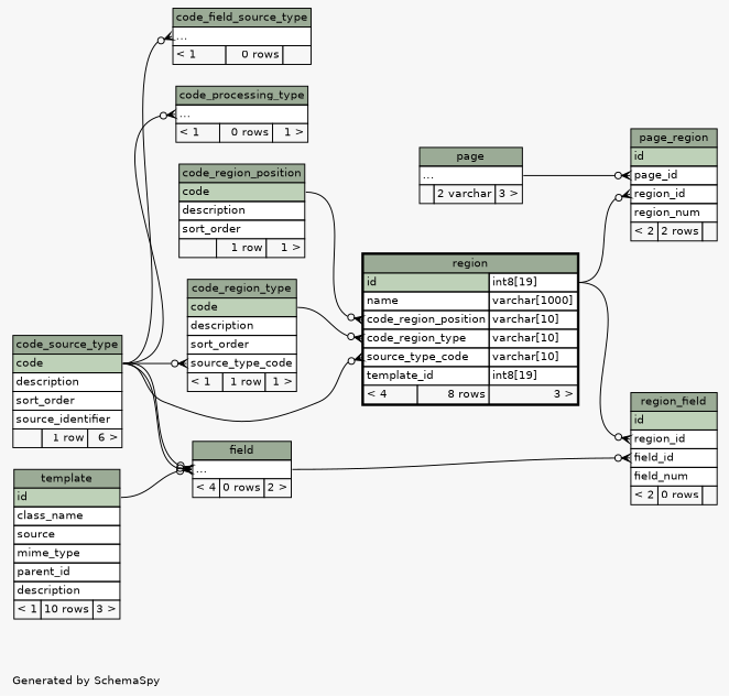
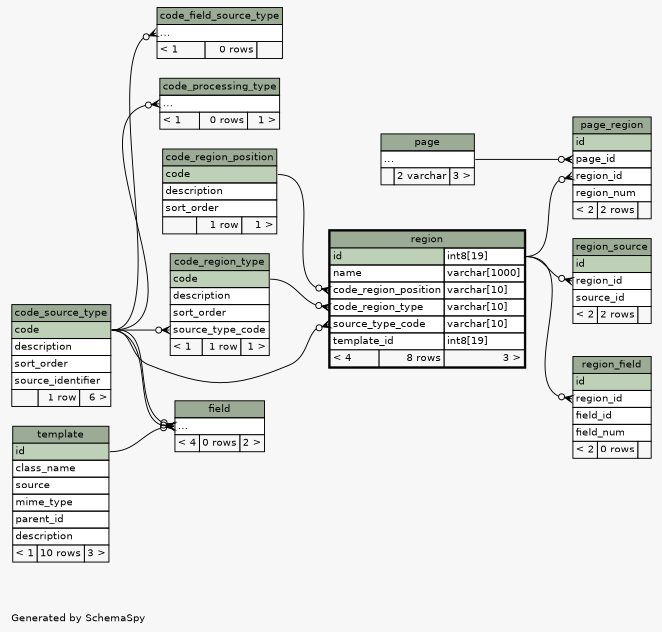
  digraph {
    bgcolor="#f7f7f7"
    fontname=Helvetica
    fontsize=11
    label="\nGenerated by SchemaSpy"
    labeljust=l
    nodesep=0.18
    rankdir=RL
    ranksep=0.46
    node [fontname=Helvetica fontsize=11 shape=plaintext]
    edge [arrowhead=none arrowsize=0.8 arrowtail=crowodot dir=back headport="code:e" tailport="elipses:w"]
    n1 [label=<     <TABLE BORDER="0" CELLBORDER="1" CELLSPACING="0" BGCOLOR="#ffffff">       <TR><TD COLSPAN="3" BGCOLOR="#9bab96" ALIGN="CENTER">code_field_source_type</TD></TR>       <TR><TD PORT="elipses" COLSPAN="3" ALIGN="LEFT">...</TD></TR>       <TR><TD ALIGN="LEFT" BGCOLOR="#f7f7f7">&lt; 1</TD><TD ALIGN="RIGHT" BGCOLOR="#f7f7f7">0 rows</TD><TD ALIGN="RIGHT" BGCOLOR="#f7f7f7">  </TD></TR>     </TABLE>>]
    n2 [label=<     <TABLE BORDER="0" CELLBORDER="1" CELLSPACING="0" BGCOLOR="#ffffff">       <TR><TD COLSPAN="3" BGCOLOR="#9bab96" ALIGN="CENTER">code_source_type</TD></TR>       <TR><TD PORT="code" COLSPAN="3" BGCOLOR="#bed1b8" ALIGN="LEFT">code</TD></TR>       <TR><TD PORT="description" COLSPAN="3" ALIGN="LEFT">description</TD></TR>       <TR><TD PORT="sort_order" COLSPAN="3" ALIGN="LEFT">sort_order</TD></TR>       <TR><TD PORT="source_identifier" COLSPAN="3" ALIGN="LEFT">source_identifier</TD></TR>       <TR><TD ALIGN="LEFT" BGCOLOR="#f7f7f7">  </TD><TD ALIGN="RIGHT" BGCOLOR="#f7f7f7">1 row</TD><TD ALIGN="RIGHT" BGCOLOR="#f7f7f7">6 &gt;</TD></TR>     </TABLE>>]
    n3 [label=<     <TABLE BORDER="0" CELLBORDER="1" CELLSPACING="0" BGCOLOR="#ffffff">       <TR><TD COLSPAN="3" BGCOLOR="#9bab96" ALIGN="CENTER">code_processing_type</TD></TR>       <TR><TD PORT="elipses" COLSPAN="3" ALIGN="LEFT">...</TD></TR>       <TR><TD ALIGN="LEFT" BGCOLOR="#f7f7f7">&lt; 1</TD><TD ALIGN="RIGHT" BGCOLOR="#f7f7f7">0 rows</TD><TD ALIGN="RIGHT" BGCOLOR="#f7f7f7">1 &gt;</TD></TR>     </TABLE>>]
    n4 [label=<     <TABLE BORDER="0" CELLBORDER="1" CELLSPACING="0" BGCOLOR="#ffffff">       <TR><TD COLSPAN="3" BGCOLOR="#9bab96" ALIGN="CENTER">code_region_type</TD></TR>       <TR><TD PORT="code" COLSPAN="3" BGCOLOR="#bed1b8" ALIGN="LEFT">code</TD></TR>       <TR><TD PORT="description" COLSPAN="3" ALIGN="LEFT">description</TD></TR>       <TR><TD PORT="sort_order" COLSPAN="3" ALIGN="LEFT">sort_order</TD></TR>       <TR><TD PORT="source_type_code" COLSPAN="3" ALIGN="LEFT">source_type_code</TD></TR>       <TR><TD ALIGN="LEFT" BGCOLOR="#f7f7f7">&lt; 1</TD><TD ALIGN="RIGHT" BGCOLOR="#f7f7f7">1 row</TD><TD ALIGN="RIGHT" BGCOLOR="#f7f7f7">1 &gt;</TD></TR>     </TABLE>>]
    n5 [label=<     <TABLE BORDER="0" CELLBORDER="1" CELLSPACING="0" BGCOLOR="#ffffff">       <TR><TD COLSPAN="3" BGCOLOR="#9bab96" ALIGN="CENTER">field</TD></TR>       <TR><TD PORT="elipses" COLSPAN="3" ALIGN="LEFT">...</TD></TR>       <TR><TD ALIGN="LEFT" BGCOLOR="#f7f7f7">&lt; 4</TD><TD ALIGN="RIGHT" BGCOLOR="#f7f7f7">0 rows</TD><TD ALIGN="RIGHT" BGCOLOR="#f7f7f7">2 &gt;</TD></TR>     </TABLE>>]
    n6 [label=<     <TABLE BORDER="0" CELLBORDER="1" CELLSPACING="0" BGCOLOR="#ffffff">       <TR><TD COLSPAN="3" BGCOLOR="#9bab96" ALIGN="CENTER">template</TD></TR>       <TR><TD PORT="id" COLSPAN="3" BGCOLOR="#bed1b8" ALIGN="LEFT">id</TD></TR>       <TR><TD PORT="class_name" COLSPAN="3" ALIGN="LEFT">class_name</TD></TR>       <TR><TD PORT="source" COLSPAN="3" ALIGN="LEFT">source</TD></TR>       <TR><TD PORT="mime_type" COLSPAN="3" ALIGN="LEFT">mime_type</TD></TR>       <TR><TD PORT="parent_id" COLSPAN="3" ALIGN="LEFT">parent_id</TD></TR>       <TR><TD PORT="description" COLSPAN="3" ALIGN="LEFT">description</TD></TR>       <TR><TD ALIGN="LEFT" BGCOLOR="#f7f7f7">&lt; 1</TD><TD ALIGN="RIGHT" BGCOLOR="#f7f7f7">10 rows</TD><TD ALIGN="RIGHT" BGCOLOR="#f7f7f7">3 &gt;</TD></TR>     </TABLE>>]
    n7 [label=<     <TABLE BORDER="0" CELLBORDER="1" CELLSPACING="0" BGCOLOR="#ffffff">       <TR><TD COLSPAN="3" BGCOLOR="#9bab96" ALIGN="CENTER">page_region</TD></TR>       <TR><TD PORT="id" COLSPAN="3" BGCOLOR="#bed1b8" ALIGN="LEFT">id</TD></TR>       <TR><TD PORT="page_id" COLSPAN="3" ALIGN="LEFT">page_id</TD></TR>       <TR><TD PORT="region_id" COLSPAN="3" ALIGN="LEFT">region_id</TD></TR>       <TR><TD PORT="region_num" COLSPAN="3" ALIGN="LEFT">region_num</TD></TR>       <TR><TD ALIGN="LEFT" BGCOLOR="#f7f7f7">&lt; 2</TD><TD ALIGN="RIGHT" BGCOLOR="#f7f7f7">2 rows</TD><TD ALIGN="RIGHT" BGCOLOR="#f7f7f7">  </TD></TR>     </TABLE>>]
    n8 [label=<     <TABLE BORDER="0" CELLBORDER="1" CELLSPACING="0" BGCOLOR="#ffffff">       <TR><TD COLSPAN="3" BGCOLOR="#9bab96" ALIGN="CENTER">page</TD></TR>       <TR><TD PORT="elipses" COLSPAN="3" ALIGN="LEFT">...</TD></TR>       <TR><TD ALIGN="LEFT" BGCOLOR="#f7f7f7">  </TD><TD ALIGN="RIGHT" BGCOLOR="#f7f7f7">2 varchar</TD><TD ALIGN="RIGHT" BGCOLOR="#f7f7f7">3 &gt;</TD></TR>     </TABLE>>]
    n9 [label=<     <TABLE BORDER="2" CELLBORDER="1" CELLSPACING="0" BGCOLOR="#ffffff">       <TR><TD COLSPAN="3" BGCOLOR="#9bab96" ALIGN="CENTER">region</TD></TR>       <TR><TD PORT="id" COLSPAN="2" BGCOLOR="#bed1b8" ALIGN="LEFT">id</TD><TD PORT="id.type" ALIGN="LEFT">int8[19]</TD></TR>       <TR><TD PORT="name" COLSPAN="2" ALIGN="LEFT">name</TD><TD PORT="name.type" ALIGN="LEFT">varchar[1000]</TD></TR>       <TR><TD PORT="code_region_position" COLSPAN="2" ALIGN="LEFT">code_region_position</TD><TD PORT="code_region_position.type" ALIGN="LEFT">varchar[10]</TD></TR>       <TR><TD PORT="code_region_type" COLSPAN="2" ALIGN="LEFT">code_region_type</TD><TD PORT="code_region_type.type" ALIGN="LEFT">varchar[10]</TD></TR>       <TR><TD PORT="source_type_code" COLSPAN="2" ALIGN="LEFT">source_type_code</TD><TD PORT="source_type_code.type" ALIGN="LEFT">varchar[10]</TD></TR>       <TR><TD PORT="template_id" COLSPAN="2" ALIGN="LEFT">template_id</TD><TD PORT="template_id.type" ALIGN="LEFT">int8[19]</TD></TR>       <TR><TD ALIGN="LEFT" BGCOLOR="#f7f7f7">&lt; 4</TD><TD ALIGN="RIGHT" BGCOLOR="#f7f7f7">8 rows</TD><TD ALIGN="RIGHT" BGCOLOR="#f7f7f7">3 &gt;</TD></TR>     </TABLE>>]
    n10 [label=<     <TABLE BORDER="0" CELLBORDER="1" CELLSPACING="0" BGCOLOR="#ffffff">       <TR><TD COLSPAN="3" BGCOLOR="#9bab96" ALIGN="CENTER">code_region_position</TD></TR>       <TR><TD PORT="code" COLSPAN="3" BGCOLOR="#bed1b8" ALIGN="LEFT">code</TD></TR>       <TR><TD PORT="description" COLSPAN="3" ALIGN="LEFT">description</TD></TR>       <TR><TD PORT="sort_order" COLSPAN="3" ALIGN="LEFT">sort_order</TD></TR>       <TR><TD ALIGN="LEFT" BGCOLOR="#f7f7f7">  </TD><TD ALIGN="RIGHT" BGCOLOR="#f7f7f7">1 row</TD><TD ALIGN="RIGHT" BGCOLOR="#f7f7f7">1 &gt;</TD></TR>     </TABLE>>]
    n11 [label=<     <TABLE BORDER="0" CELLBORDER="1" CELLSPACING="0" BGCOLOR="#ffffff">       <TR><TD COLSPAN="3" BGCOLOR="#9bab96" ALIGN="CENTER">region_field</TD></TR>       <TR><TD PORT="id" COLSPAN="3" BGCOLOR="#bed1b8" ALIGN="LEFT">id</TD></TR>       <TR><TD PORT="region_id" COLSPAN="3" ALIGN="LEFT">region_id</TD></TR>       <TR><TD PORT="field_id" COLSPAN="3" ALIGN="LEFT">field_id</TD></TR>       <TR><TD PORT="field_num" COLSPAN="3" ALIGN="LEFT">field_num</TD></TR>       <TR><TD ALIGN="LEFT" BGCOLOR="#f7f7f7">&lt; 2</TD><TD ALIGN="RIGHT" BGCOLOR="#f7f7f7">0 rows</TD><TD ALIGN="RIGHT" BGCOLOR="#f7f7f7">  </TD></TR>     </TABLE>>]
+   n12 [label=<     <TABLE BORDER="0" CELLBORDER="1" CELLSPACING="0" BGCOLOR="#ffffff">       <TR><TD COLSPAN="3" BGCOLOR="#9bab96" ALIGN="CENTER">region_source</TD></TR>       <TR><TD PORT="id" COLSPAN="3" BGCOLOR="#bed1b8" ALIGN="LEFT">id</TD></TR>       <TR><TD PORT="region_id" COLSPAN="3" ALIGN="LEFT">region_id</TD></TR>       <TR><TD PORT="source_id" COLSPAN="3" ALIGN="LEFT">source_id</TD></TR>       <TR><TD ALIGN="LEFT" BGCOLOR="#f7f7f7">&lt; 2</TD><TD ALIGN="RIGHT" BGCOLOR="#f7f7f7">2 rows</TD><TD ALIGN="RIGHT" BGCOLOR="#f7f7f7">  </TD></TR>     </TABLE>>]
    n1 -> n2
    n3 -> n2
    n4 -> n2 [tailport="source_type_code:w"]
    n5 -> n2
    n5 -> n2
    n5 -> n6 [headport="id:e"]
    n7 -> n8 [headport="elipses:e" tailport="page_id:w"]
    n7 -> n9 [headport="id.type:e" tailport="region_id:w"]
    n9 -> n2 [tailport="source_type_code:w"]
    n9 -> n4 [tailport="code_region_type:w"]
    n9 -> n10 [tailport="code_region_position:w"]
-   n11 -> n5 [headport="elipses:e" tailport="field_id:w"]
    n11 -> n9 [headport="id.type:e" tailport="region_id:w"]
+   n12 -> n9 [headport="id.type:e" tailport="region_id:w"]
  }
